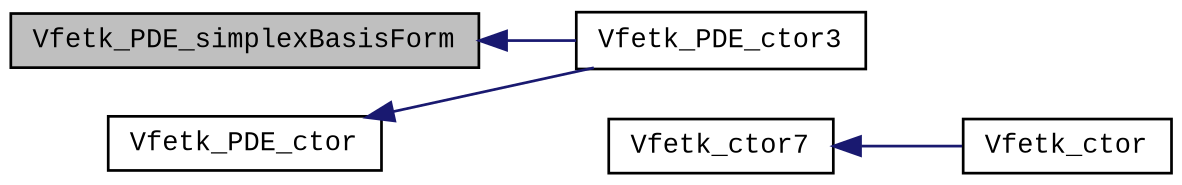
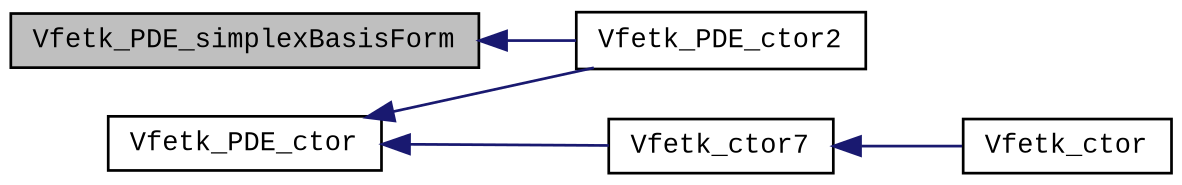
  digraph {
    fontname="Liberation Mono"
    rankdir=LR
    node [color=black fillcolor=white fontname="Liberation Mono" fontsize=10 shape=record style=filled]
    edge [color=midnightblue dir=back fontname="Liberation Mono" fontsize=10 labelfontname=FreeSans labelfontsize=10 style=solid]
    n1 [fillcolor=grey75 fontcolor=black height=0.2 label=Vfetk_PDE_simplexBasisForm width=0.4]
-   n2 [height=0.2 label=Vfetk_PDE_ctor3 width=0.4]
+   n2 [height=0.2 label=Vfetk_PDE_ctor2 width=0.4]
    n3 [height=0.2 label=Vfetk_PDE_ctor width=0.4]
    n4 [height=0.2 label=Vfetk_ctor7 width=0.4]
    n5 [height=0.2 label=Vfetk_ctor width=0.4]
    n1 -> n2
    n3 -> n2
+   n3 -> n4
    n4 -> n5
  }
